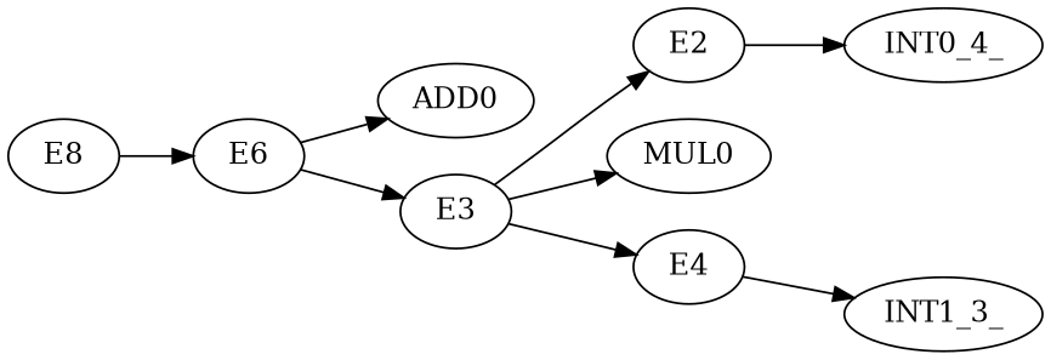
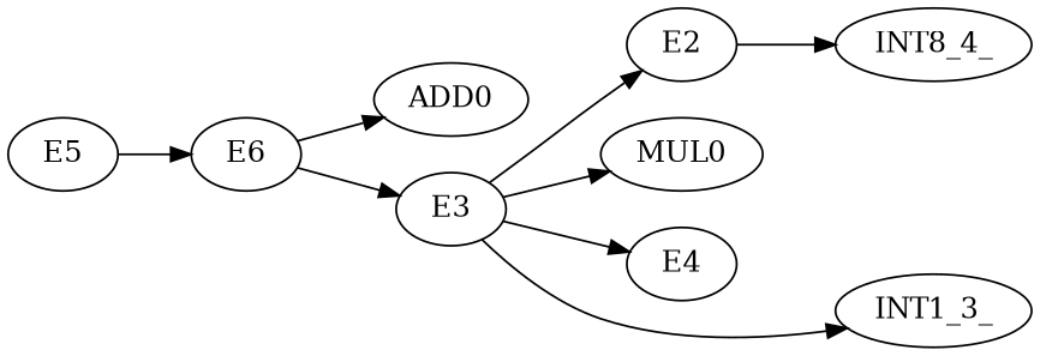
  digraph {
    rankdir=LR
    n1 [label=E6]
    ADD0
    E3
    E2
    MUL0
    E4
-   INT0_4_
+   INT0_4_ [label=INT8_4_]
    INT1_3_
-   E5 [label=E8]
+   E5
    n1 -> ADD0
    n1 -> E3
    E3 -> E2
    E3 -> MUL0
    E3 -> E4
    E2 -> INT0_4_
-   E4 -> INT1_3_
+   E3 -> INT1_3_
    E5 -> n1
  }
